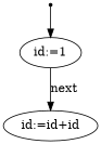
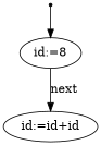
  digraph {
    inic [shape=point]
-   n2 [label="id:=1"]
+   n2 [label="id:=8"]
    n3 [label="id:=id+id"]
    inic -> n2
    n2 -> n3 [label=next]
  }
